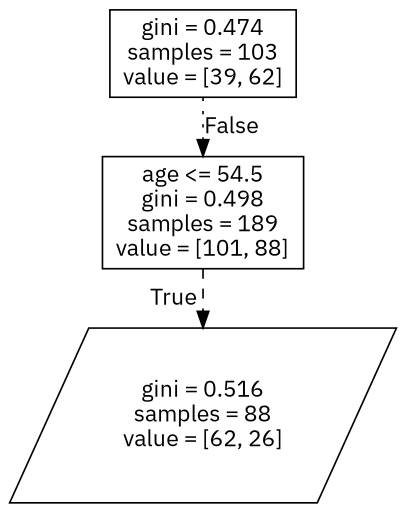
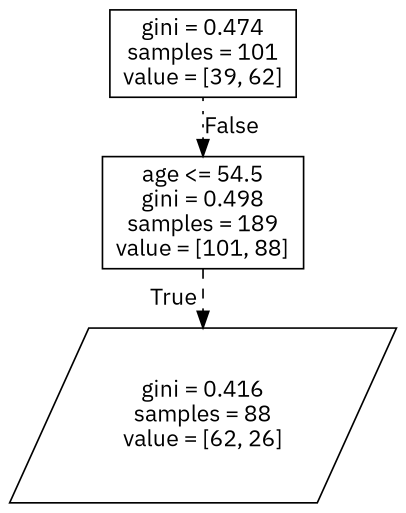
  digraph {
    fontname="IBM Plex Sans"
    node [fontname="IBM Plex Sans" shape=box]
    edge [fontname="IBM Plex Sans" labeldistance=2.5]
    n1 [label="age <= 54.5\ngini = 0.498\nsamples = 189\nvalue = [101, 88]"]
-   n2 [label="gini = 0.516\nsamples = 88\nvalue = [62, 26]" shape=parallelogram]
-   n3 [label="gini = 0.474\nsamples = 103\nvalue = [39, 62]"]
+   n2 [label="gini = 0.416\nsamples = 88\nvalue = [62, 26]" shape=parallelogram]
+   n3 [label="gini = 0.474\nsamples = 101\nvalue = [39, 62]"]
    n1 -> n2 [headlabel=True labelangle=45 style=dashed]
    n3 -> n1 [headlabel=False labelangle=-45 style=dotted]
  }
